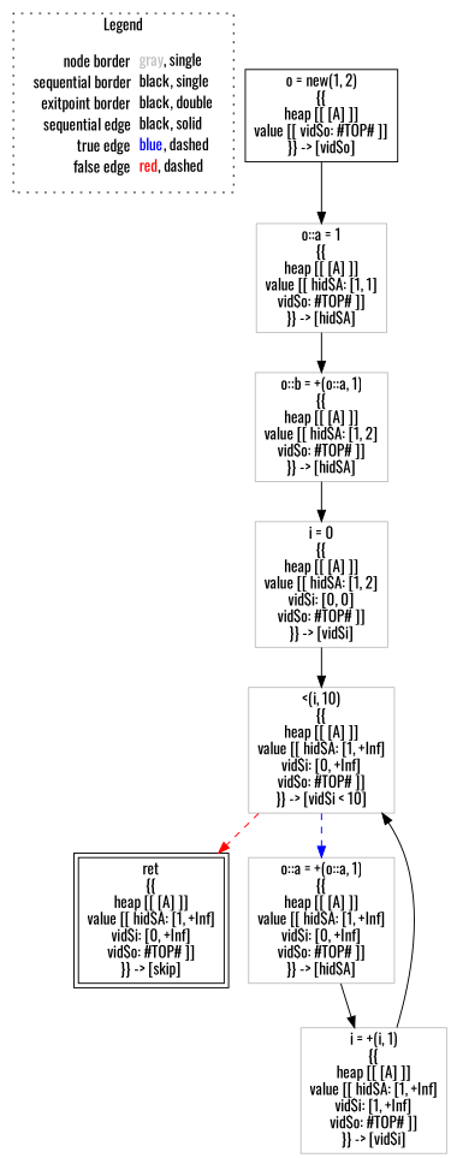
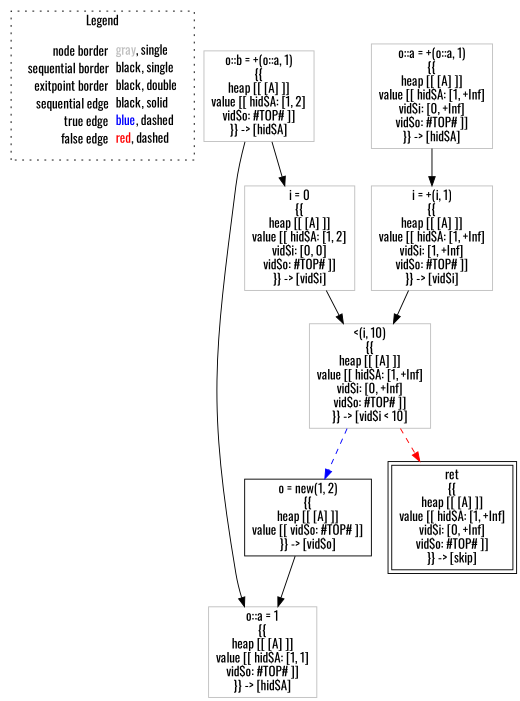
  digraph {
    fontname=Oswald
    node [fontname=Oswald shape=rect color=gray]
    edge [color=black fontname=Oswald]
    n1 [label=<<table border="0" cellpadding="2" cellspacing="0" cellborder="0"><tr><td align="right">node border&nbsp;</td><td align="left"><font color="gray">gray</font>, single</td></tr><tr><td align="right">sequential border&nbsp;</td><td align="left"><font color="black">black</font>, single</td></tr><tr><td align="right">exitpoint border&nbsp;</td><td align="left"><font color="black">black</font>, double</td></tr><tr><td align="right">sequential edge&nbsp;</td><td align="left"><font color="black">black</font>, solid</td></tr><tr><td align="right">true edge&nbsp;</td><td align="left"><font color="blue">blue</font>, dashed</td></tr><tr><td align="right">false edge&nbsp;</td><td align="left"><font color="red">red</font>, dashed</td></tr></table>> shape=plaintext color=""]
    n2 [color=black label=<o = new(1, 2)<BR/>{{<BR/>heap [[ [A] ]]<BR/>value [[ vid$o: #TOP# ]]<BR/>}} -&gt; [vid$o]>]
    n3 [label=<o::a = 1<BR/>{{<BR/>heap [[ [A] ]]<BR/>value [[ hid$A: [1, 1]<BR/>vid$o: #TOP# ]]<BR/>}} -&gt; [hid$A]>]
    n4 [label=<o::b = +(o::a, 1)<BR/>{{<BR/>heap [[ [A] ]]<BR/>value [[ hid$A: [1, 2]<BR/>vid$o: #TOP# ]]<BR/>}} -&gt; [hid$A]>]
    n5 [label=<&lt;(i, 10)<BR/>{{<BR/>heap [[ [A] ]]<BR/>value [[ hid$A: [1, +Inf]<BR/>vid$i: [0, +Inf]<BR/>vid$o: #TOP# ]]<BR/>}} -&gt; [vid$i &lt; 10]>]
    n6 [color=black label=<ret<BR/>{{<BR/>heap [[ [A] ]]<BR/>value [[ hid$A: [1, +Inf]<BR/>vid$i: [0, +Inf]<BR/>vid$o: #TOP# ]]<BR/>}} -&gt; [skip]> peripheries=2]
    n7 [label=<o::a = +(o::a, 1)<BR/>{{<BR/>heap [[ [A] ]]<BR/>value [[ hid$A: [1, +Inf]<BR/>vid$i: [0, +Inf]<BR/>vid$o: #TOP# ]]<BR/>}} -&gt; [hid$A]>]
    n8 [label=<i = +(i, 1)<BR/>{{<BR/>heap [[ [A] ]]<BR/>value [[ hid$A: [1, +Inf]<BR/>vid$i: [1, +Inf]<BR/>vid$o: #TOP# ]]<BR/>}} -&gt; [vid$i]>]
    n9 [label=<i = 0<BR/>{{<BR/>heap [[ [A] ]]<BR/>value [[ hid$A: [1, 2]<BR/>vid$i: [0, 0]<BR/>vid$o: #TOP# ]]<BR/>}} -&gt; [vid$i]>]
    subgraph cluster_1 {
      label=Legend
      style=dotted
      n1
    }
    n2 -> n3
-   n3 -> n4
+   n4 -> n3
    n4 -> n9
    n5 -> n6 [color=red style=dashed]
-   n5 -> n7 [color=blue style=dashed]
+   n5 -> n2 [color=blue style=dashed]
    n7 -> n8
    n8 -> n5
    n9 -> n5
  }
